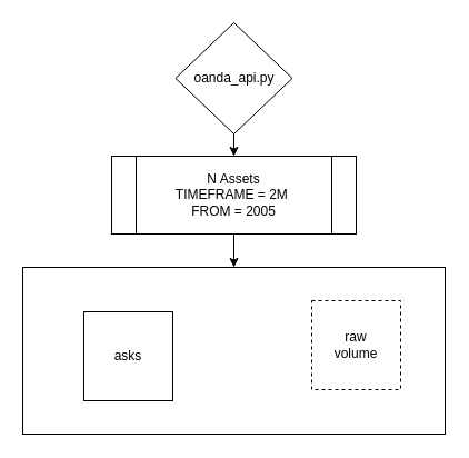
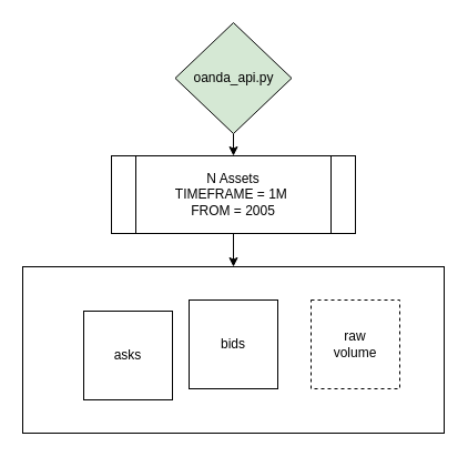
  <mxCell id="0" />
  <mxCell id="1" parent="0" />
  <mxCell id="2" value="&lt;br&gt;&lt;br&gt;&lt;br&gt;&lt;br&gt;&lt;br&gt;&lt;br&gt;&lt;br&gt;&lt;br&gt;" style="rounded=0;whiteSpace=wrap;html=1;" vertex="1" parent="1"><mxGeometry x="20" y="240" width="380" height="150" as="geometry" /></mxCell>
  <mxCell id="3" value="asks" style="whiteSpace=wrap;html=1;aspect=fixed;" parent="1" vertex="1"><mxGeometry x="75" y="280" width="80" height="80" as="geometry" /></mxCell>
+ <mxCell id="4" value="bids" style="whiteSpace=wrap;html=1;aspect=fixed;" parent="1" vertex="1"><mxGeometry x="170" y="270" width="80" height="80" as="geometry" /></mxCell>
  <mxCell id="5" style="edgeStyle=none;html=1;exitX=0.5;exitY=1;exitDx=0;exitDy=0;entryX=0.5;entryY=0;entryDx=0;entryDy=0;" edge="1" parent="1" source="6" target="2"><mxGeometry relative="1" as="geometry" /></mxCell>
- <mxCell id="6" value="N Assets&lt;br&gt;TIMEFRAME = 2M&amp;nbsp;&lt;br&gt;FROM = 2005&lt;br&gt;" style="shape=process;whiteSpace=wrap;html=1;backgroundOutline=1;" parent="1" vertex="1"><mxGeometry x="100" y="140" width="220" height="70" as="geometry" /></mxCell>
+ <mxCell id="6" value="N Assets&lt;br&gt;TIMEFRAME = 1M&amp;nbsp;&lt;br&gt;FROM = 2005&lt;br&gt;" style="shape=process;whiteSpace=wrap;html=1;backgroundOutline=1;" parent="1" vertex="1"><mxGeometry x="100" y="140" width="220" height="70" as="geometry" /></mxCell>
  <mxCell id="7" value="raw&lt;br&gt;volume" style="whiteSpace=wrap;html=1;aspect=fixed;dashed=1;" parent="1" vertex="1"><mxGeometry x="280" y="270" width="80" height="80" as="geometry" /></mxCell>
  <mxCell id="8" style="edgeStyle=none;html=1;exitX=0.5;exitY=1;exitDx=0;exitDy=0;" edge="1" parent="1" source="9" target="6"><mxGeometry relative="1" as="geometry" /></mxCell>
- <mxCell id="9" value="oanda_api.py" style="rhombus;whiteSpace=wrap;html=1;" vertex="1" parent="1"><mxGeometry x="157.5" width="105" height="100" as="geometry" y="20" /></mxCell>
+ <mxCell id="9" value="oanda_api.py" style="rhombus;whiteSpace=wrap;html=1;fillColor=#d5e8d4;" vertex="1" parent="1"><mxGeometry x="157.5" width="105" height="100" as="geometry" y="20" /></mxCell>
